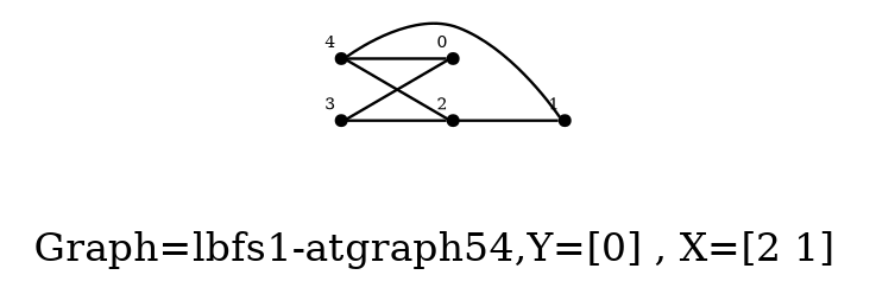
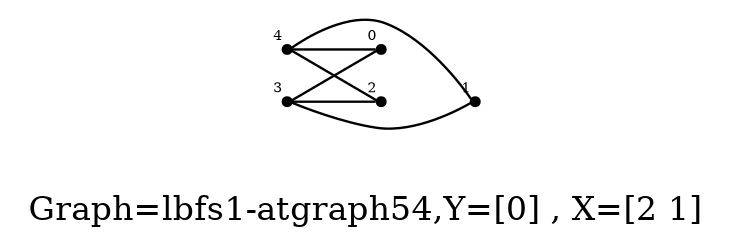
  graph {
    label="Graph=lbfs1-atgraph54,Y=[0] , X=[2 1]  "
    labelloc=bottom
    rankdir=LR
    node [fontsize=6 shape=point]
    0 [xlabel=0]
    1 [xlabel=1]
    2 [xlabel=2]
    3 [xlabel=3]
    4 [xlabel=4]
    3 -- 0
-   2 -- 1
+   3 -- 1
    3 -- 2
    4 -- 0
    4 -- 1
    4 -- 2
  }
